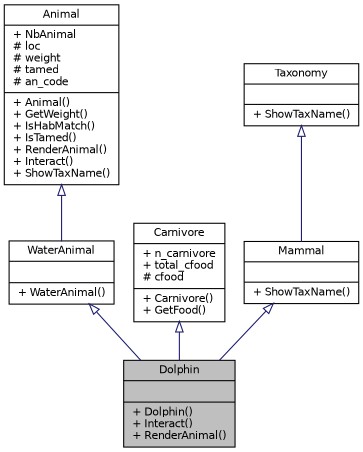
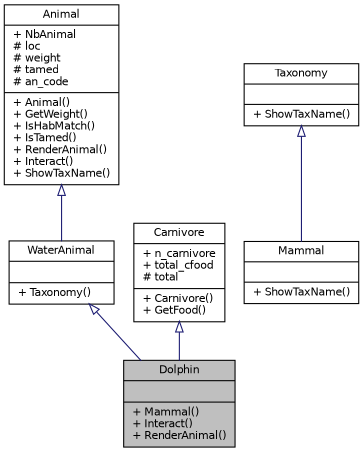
  digraph {
    node [color=black fillcolor=white fontname=Helvetica fontsize=10 shape=record style=filled]
    edge [arrowtail=onormal color=midnightblue dir=back fontname=Helvetica fontsize=10 labelfontname=Helvetica labelfontsize=10 style=solid]
-   n1 [fillcolor=grey75 fontcolor=black height=0.2 label="{Dolphin\n||+ Dolphin()\l+ Interact()\l+ RenderAnimal()\l}" width=0.4]
-   n2 [height=0.2 label="{WaterAnimal\n||+ WaterAnimal()\l}" width=0.4]
+   n1 [fillcolor=grey75 fontcolor=black height=0.2 label="{Dolphin\n||+ Mammal()\l+ Interact()\l+ RenderAnimal()\l}" width=0.4]
+   n2 [height=0.2 label="{WaterAnimal\n||+ Taxonomy()\l}" width=0.4]
    n3 [height=0.2 label="{Animal\n|+ NbAnimal\l# loc\l# weight\l# tamed\l# an_code\l|+ Animal()\l+ GetWeight()\l+ IsHabMatch()\l+ IsTamed()\l+ RenderAnimal()\l+ Interact()\l+ ShowTaxName()\l}" width=0.4]
-   n4 [height=0.2 label="{Carnivore\n|+ n_carnivore\l+ total_cfood\l# cfood\l|+ Carnivore()\l+ GetFood()\l}" width=0.4]
+   n4 [height=0.2 label="{Carnivore\n|+ n_carnivore\l+ total_cfood\l# total\l|+ Carnivore()\l+ GetFood()\l}" width=0.4]
    n5 [height=0.2 label="{Mammal\n||+ ShowTaxName()\l}" width=0.4]
    n6 [height=0.2 label="{Taxonomy\n||+ ShowTaxName()\l}" width=0.4]
    n2 -> n1
    n3 -> n2
    n4 -> n1
-   n5 -> n1
    n6 -> n5
  }
